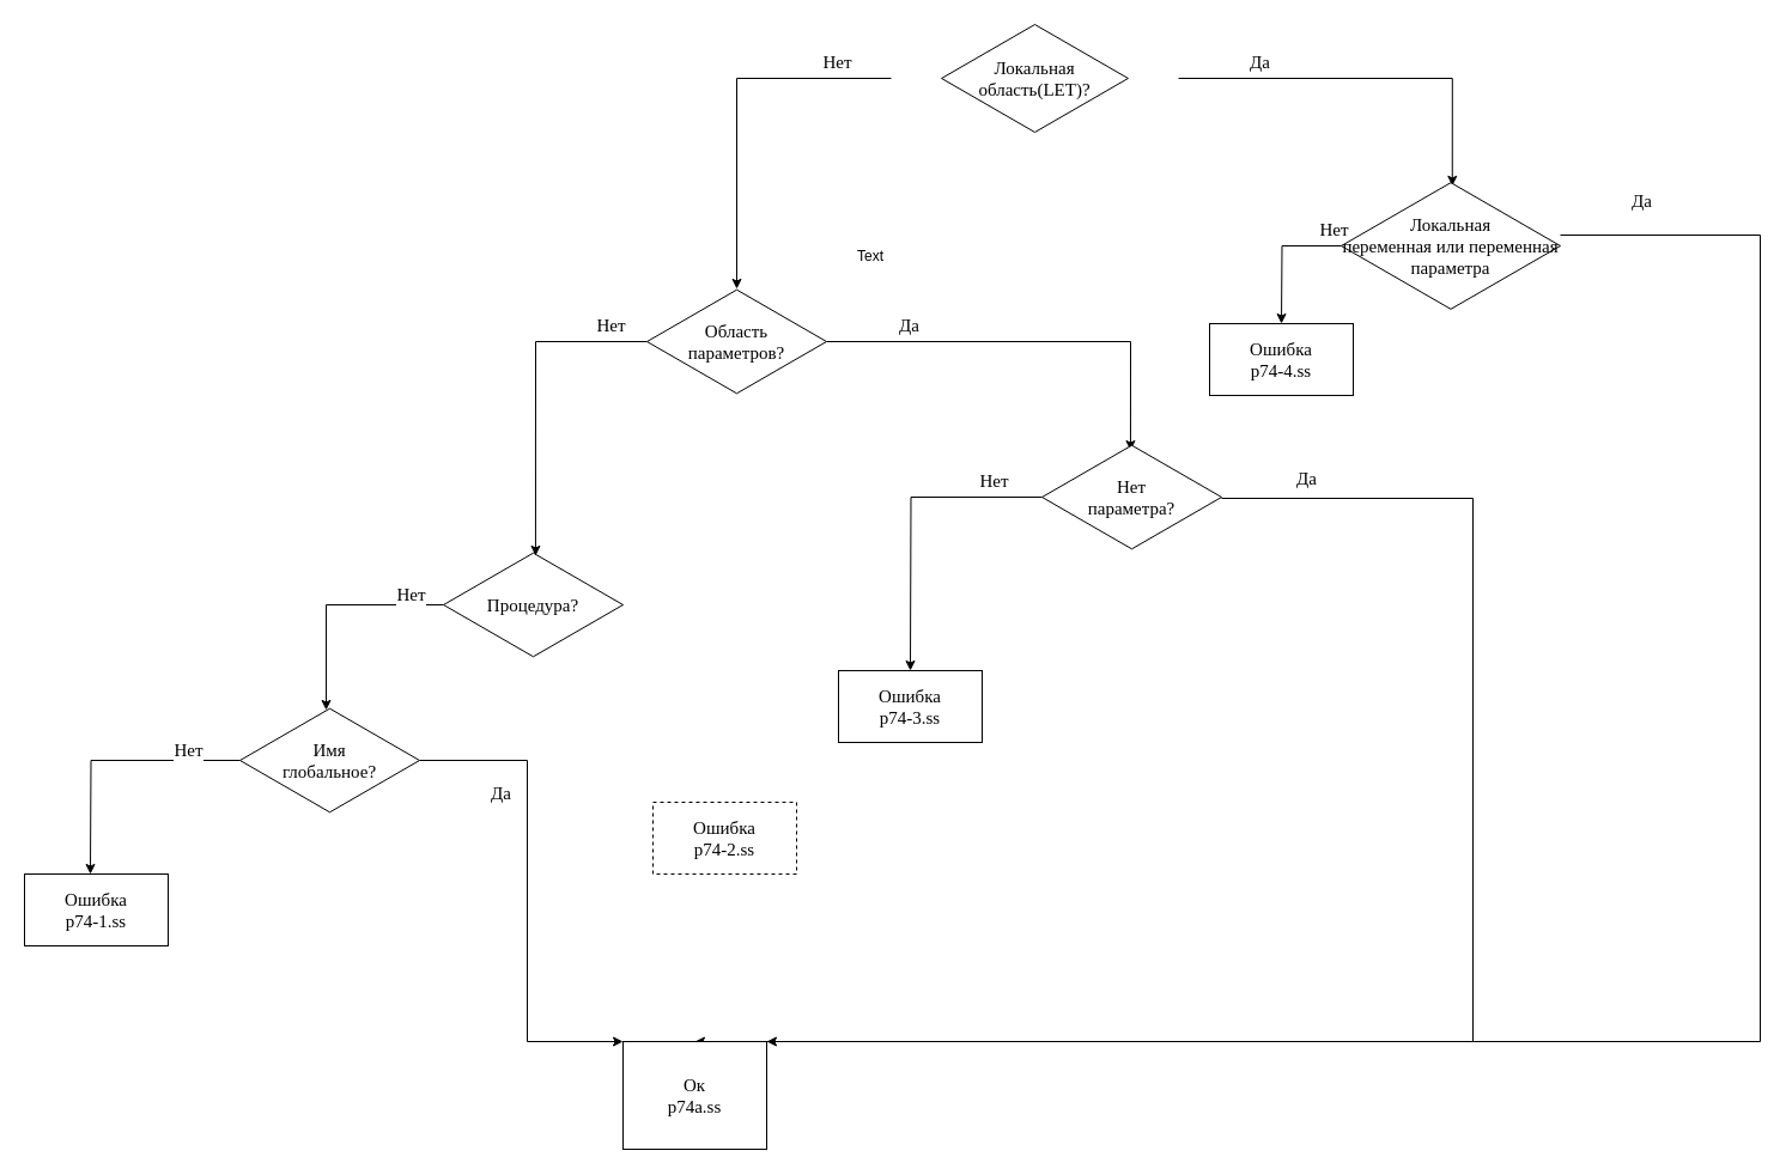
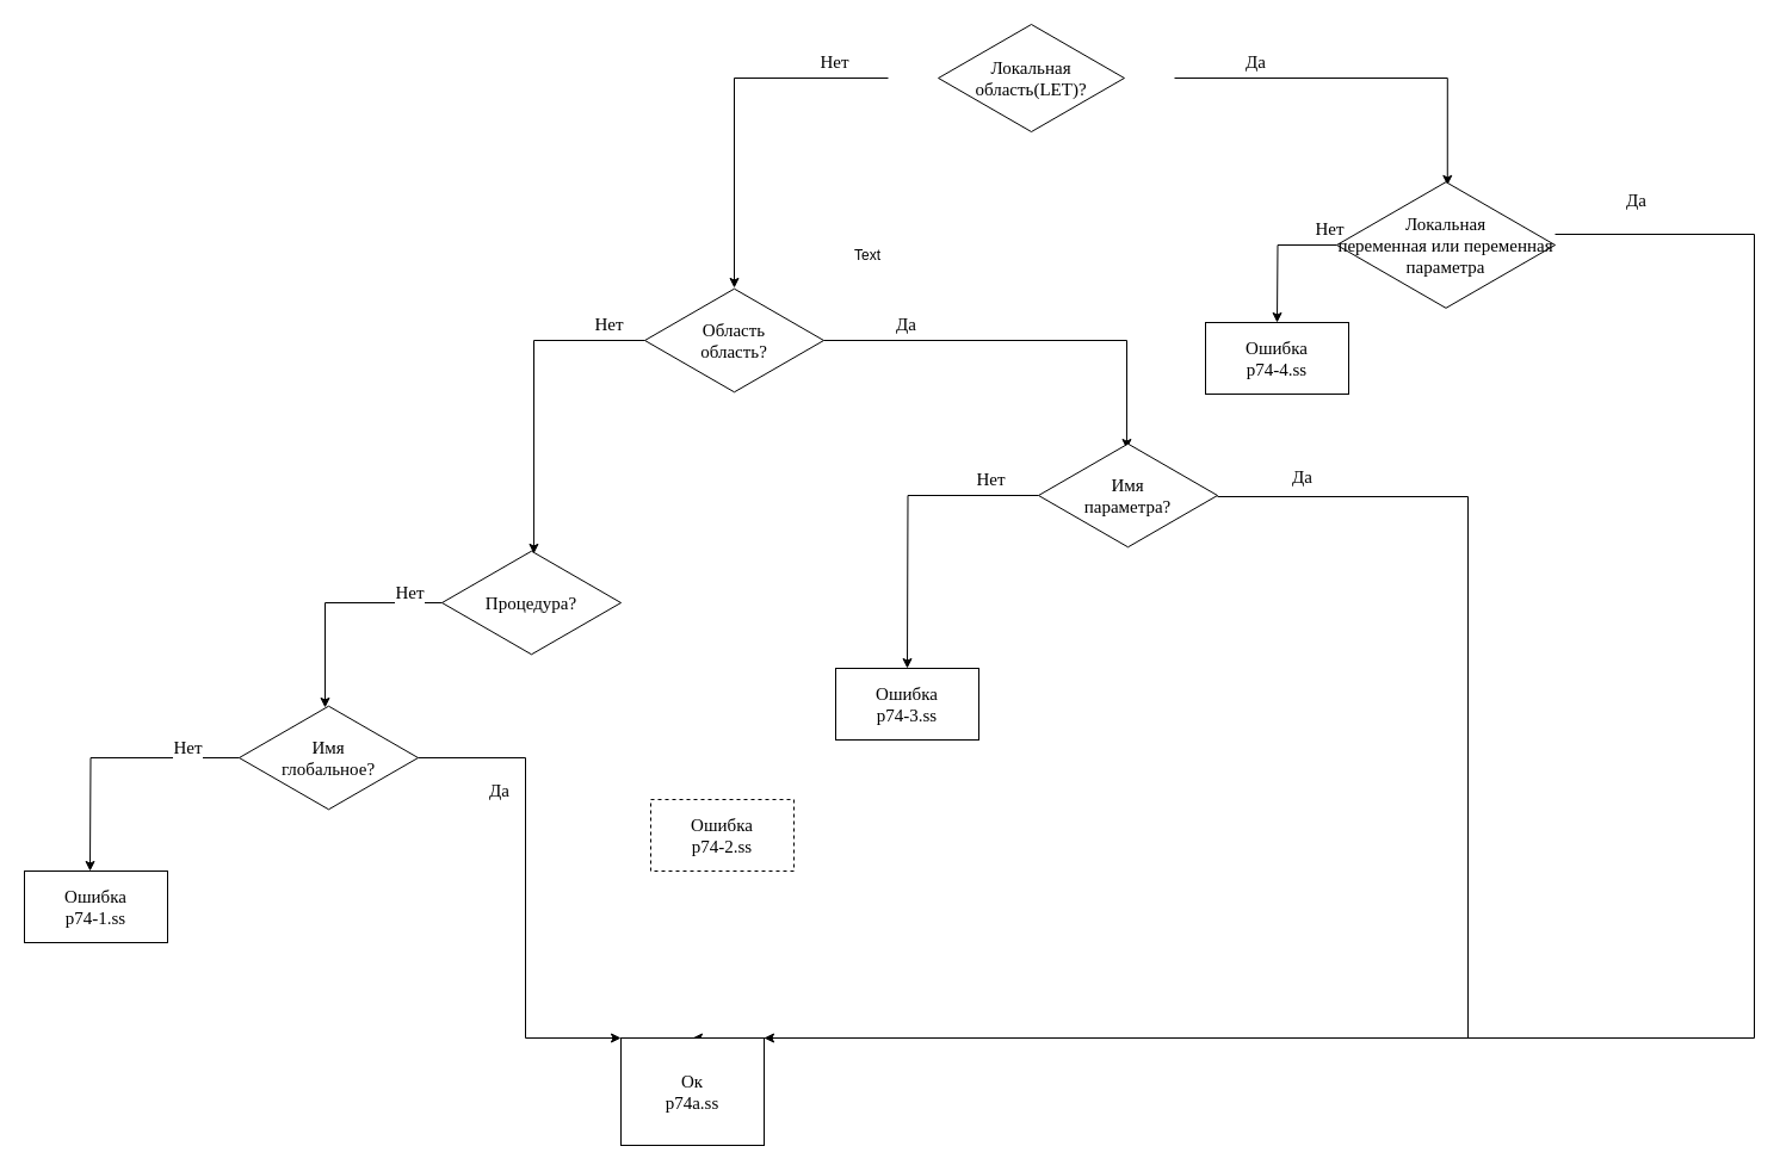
  <mxCell id="0" />
  <mxCell id="1" parent="0" />
  <mxCell id="2" style="edgeStyle=orthogonalEdgeStyle;rounded=0;html=1;entryX=0.507;entryY=0.044;entryPerimeter=0;jettySize=auto;orthogonalLoop=1;fontFamily=Verdana;fontSize=15;" parent="1" source="6" target="11" edge="1"><mxGeometry relative="1" as="geometry" /></mxCell>
  <mxCell id="3" value="Да" style="text;html=1;resizable=0;points=[];align=center;verticalAlign=middle;labelBackgroundColor=#ffffff;fontFamily=Verdana;fontSize=15;" parent="2" vertex="1" connectable="0"><mxGeometry x="-0.611" y="1" relative="1" as="geometry"><mxPoint x="5" y="-14" as="offset" /></mxGeometry></mxCell>
  <mxCell id="4" style="edgeStyle=orthogonalEdgeStyle;rounded=0;html=1;entryX=0.5;entryY=0.011;entryPerimeter=0;jettySize=auto;orthogonalLoop=1;fontFamily=Verdana;fontSize=15;" parent="1" source="6" target="16" edge="1"><mxGeometry relative="1" as="geometry" /></mxCell>
  <mxCell id="5" value="Нет" style="text;html=1;resizable=0;points=[];align=center;verticalAlign=middle;labelBackgroundColor=#ffffff;fontFamily=Verdana;fontSize=15;" parent="4" vertex="1" connectable="0"><mxGeometry x="-0.73" relative="1" as="geometry"><mxPoint x="-5" y="-15" as="offset" /></mxGeometry></mxCell>
  <mxCell id="6" value="Локальная &lt;br style=&quot;font-size: 15px&quot;&gt;область(LET)?" style="html=1;whiteSpace=wrap;aspect=fixed;shape=isoRectangle;fontFamily=Verdana;fontSize=15;" parent="1" vertex="1"><mxGeometry x="744" y="20" width="240" height="90" as="geometry" /></mxCell>
  <mxCell id="7" style="edgeStyle=orthogonalEdgeStyle;rounded=0;html=1;jettySize=auto;orthogonalLoop=1;fontFamily=Verdana;fontSize=15;" parent="1" source="11" edge="1"><mxGeometry relative="1" as="geometry"><mxPoint x="1070" y="270" as="targetPoint" /></mxGeometry></mxCell>
  <mxCell id="8" value="Нет" style="text;html=1;resizable=0;points=[];align=center;verticalAlign=middle;labelBackgroundColor=#ffffff;fontFamily=Verdana;fontSize=15;" parent="7" vertex="1" connectable="0"><mxGeometry x="-0.775" y="-1" relative="1" as="geometry"><mxPoint x="6" y="-14" as="offset" /></mxGeometry></mxCell>
  <mxCell id="9" style="edgeStyle=orthogonalEdgeStyle;rounded=0;html=1;jettySize=auto;orthogonalLoop=1;fontFamily=Verdana;fontSize=15;" parent="1" source="11" target="31" edge="1"><mxGeometry relative="1" as="geometry"><mxPoint x="1190" y="255" as="targetPoint" /><Array as="points"><mxPoint x="1470" y="196" /><mxPoint x="1470" y="870" /><mxPoint x="605" y="870" /></Array></mxGeometry></mxCell>
  <mxCell id="10" value="Да" style="text;html=1;resizable=0;points=[];align=center;verticalAlign=middle;labelBackgroundColor=#ffffff;fontFamily=Verdana;fontSize=15;" parent="9" vertex="1" connectable="0"><mxGeometry x="-0.575" relative="1" as="geometry"><mxPoint x="-100" y="-218" as="offset" /></mxGeometry></mxCell>
  <mxCell id="11" value="Локальная &lt;br style=&quot;font-size: 15px&quot;&gt;переменная или переменная параметра" style="html=1;whiteSpace=wrap;aspect=fixed;shape=isoRectangle;fontFamily=Verdana;fontSize=15;" parent="1" vertex="1"><mxGeometry x="1120" y="150" width="183" height="110" as="geometry" /></mxCell>
  <mxCell id="12" style="edgeStyle=orthogonalEdgeStyle;rounded=0;html=1;entryX=0.493;entryY=0.067;jettySize=auto;orthogonalLoop=1;entryPerimeter=0;fontFamily=Verdana;fontSize=15;" parent="1" source="16" target="21" edge="1"><mxGeometry relative="1" as="geometry" /></mxCell>
  <mxCell id="13" value="Да" style="text;html=1;resizable=0;points=[];align=center;verticalAlign=middle;labelBackgroundColor=#ffffff;fontFamily=Verdana;fontSize=15;" parent="12" vertex="1" connectable="0"><mxGeometry x="-0.608" y="-2" relative="1" as="geometry"><mxPoint y="-17" as="offset" /></mxGeometry></mxCell>
  <mxCell id="14" style="edgeStyle=orthogonalEdgeStyle;rounded=0;html=1;entryX=0.513;entryY=0.044;entryPerimeter=0;jettySize=auto;orthogonalLoop=1;fontFamily=Verdana;fontSize=15;" parent="1" source="16" target="29" edge="1"><mxGeometry relative="1" as="geometry" /></mxCell>
  <mxCell id="15" value="Нет" style="text;html=1;resizable=0;points=[];align=center;verticalAlign=middle;labelBackgroundColor=#ffffff;fontFamily=Verdana;fontSize=15;" parent="14" vertex="1" connectable="0"><mxGeometry x="-0.777" y="-1" relative="1" as="geometry"><mxPoint x="-1" y="-14" as="offset" /></mxGeometry></mxCell>
- <mxCell id="16" value="Область&lt;br style=&quot;font-size: 15px;&quot;&gt;параметров?" style="html=1;whiteSpace=wrap;aspect=fixed;shape=isoRectangle;fontFamily=Verdana;fontSize=15;" parent="1" vertex="1"><mxGeometry x="540" y="240" width="150" height="90" as="geometry" /></mxCell>
+ <mxCell id="16" value="Область&lt;br style=&quot;font-size: 15px;&quot;&gt;область?" style="html=1;whiteSpace=wrap;aspect=fixed;shape=isoRectangle;fontFamily=Verdana;fontSize=15;" parent="1" vertex="1"><mxGeometry x="540" y="240" width="150" height="90" as="geometry" /></mxCell>
  <mxCell id="17" style="edgeStyle=orthogonalEdgeStyle;rounded=0;html=1;entryX=0.5;entryY=0;jettySize=auto;orthogonalLoop=1;fontFamily=Verdana;fontSize=15;" parent="1" source="21" target="31" edge="1"><mxGeometry relative="1" as="geometry"><mxPoint x="970" y="460" as="targetPoint" /><Array as="points"><mxPoint x="1230" y="416" /><mxPoint x="1230" y="870" /><mxPoint x="605" y="870" /></Array></mxGeometry></mxCell>
  <mxCell id="18" value="Да" style="text;html=1;resizable=0;points=[];align=center;verticalAlign=middle;labelBackgroundColor=#ffffff;fontFamily=Verdana;fontSize=15;" parent="17" vertex="1" connectable="0"><mxGeometry x="-0.382" relative="1" as="geometry"><mxPoint x="-140" y="-214" as="offset" /></mxGeometry></mxCell>
  <mxCell id="19" style="edgeStyle=orthogonalEdgeStyle;rounded=0;html=1;jettySize=auto;orthogonalLoop=1;fontFamily=Verdana;fontSize=15;" parent="1" source="21" edge="1"><mxGeometry relative="1" as="geometry"><mxPoint x="760" y="560" as="targetPoint" /></mxGeometry></mxCell>
  <mxCell id="20" value="Нет" style="text;html=1;resizable=0;points=[];align=center;verticalAlign=middle;labelBackgroundColor=#ffffff;fontFamily=Verdana;fontSize=15;" parent="19" vertex="1" connectable="0"><mxGeometry x="-0.68" relative="1" as="geometry"><mxPoint y="-15" as="offset" /></mxGeometry></mxCell>
- <mxCell id="21" value="Нет&lt;br style=&quot;font-size: 15px;&quot;&gt;параметра?" style="html=1;whiteSpace=wrap;aspect=fixed;shape=isoRectangle;fontFamily=Verdana;fontSize=15;" parent="1" vertex="1"><mxGeometry x="870" y="370" width="150" height="90" as="geometry" /></mxCell>
+ <mxCell id="21" value="Имя&lt;br style=&quot;font-size: 15px;&quot;&gt;параметра?" style="html=1;whiteSpace=wrap;aspect=fixed;shape=isoRectangle;fontFamily=Verdana;fontSize=15;" parent="1" vertex="1"><mxGeometry x="870" y="370" width="150" height="90" as="geometry" /></mxCell>
  <mxCell id="22" style="edgeStyle=orthogonalEdgeStyle;rounded=0;html=1;entryX=0.5;entryY=0;jettySize=auto;orthogonalLoop=1;fontFamily=Verdana;fontSize=15;" parent="1" source="26" edge="1"><mxGeometry relative="1" as="geometry"><mxPoint x="75" y="730" as="targetPoint" /></mxGeometry></mxCell>
  <mxCell id="23" value="Нет" style="text;html=1;resizable=0;points=[];align=center;verticalAlign=middle;labelBackgroundColor=#ffffff;fontFamily=Verdana;fontSize=15;" parent="22" vertex="1" connectable="0"><mxGeometry x="-0.6" y="-2" relative="1" as="geometry"><mxPoint y="-8" as="offset" /></mxGeometry></mxCell>
  <mxCell id="24" style="edgeStyle=orthogonalEdgeStyle;rounded=0;html=1;jettySize=auto;orthogonalLoop=1;fontFamily=Verdana;fontSize=15;" parent="1" source="26" target="31" edge="1"><mxGeometry relative="1" as="geometry"><mxPoint x="610" y="880" as="targetPoint" /><Array as="points"><mxPoint x="440" y="635" /><mxPoint x="440" y="870" /><mxPoint x="605" y="870" /></Array></mxGeometry></mxCell>
  <mxCell id="25" value="Да" style="text;html=1;resizable=0;points=[];align=center;verticalAlign=middle;labelBackgroundColor=#ffffff;fontSize=15;fontFamily=Verdana;" parent="24" vertex="1" connectable="0"><mxGeometry x="-0.36" y="1" relative="1" as="geometry"><mxPoint x="-24" y="-14" as="offset" /></mxGeometry></mxCell>
  <mxCell id="26" value="Имя &lt;br style=&quot;font-size: 15px;&quot;&gt;глобальное?" style="html=1;whiteSpace=wrap;aspect=fixed;shape=isoRectangle;fontFamily=Verdana;fontSize=15;" parent="1" vertex="1"><mxGeometry x="200" y="590" width="150" height="90" as="geometry" /></mxCell>
  <mxCell id="27" style="edgeStyle=orthogonalEdgeStyle;rounded=0;html=1;jettySize=auto;orthogonalLoop=1;fontFamily=Verdana;fontSize=15;entryX=0.48;entryY=0.033;entryPerimeter=0;" parent="1" source="29" target="26" edge="1"><mxGeometry relative="1" as="geometry"><mxPoint x="290" y="590" as="targetPoint" /></mxGeometry></mxCell>
  <mxCell id="28" value="Нет" style="text;html=1;resizable=0;points=[];align=center;verticalAlign=middle;labelBackgroundColor=#ffffff;fontFamily=Verdana;fontSize=15;" parent="27" vertex="1" connectable="0"><mxGeometry x="-0.746" y="-3" relative="1" as="geometry"><mxPoint x="-4" y="-7" as="offset" /></mxGeometry></mxCell>
  <mxCell id="29" value="Процедура?" style="html=1;whiteSpace=wrap;aspect=fixed;shape=isoRectangle;fontFamily=Verdana;fontSize=15;" parent="1" vertex="1"><mxGeometry x="370" y="460" width="150" height="90" as="geometry" /></mxCell>
  <mxCell id="30" value="Ошибка&lt;br&gt;p74-2.ss&lt;br&gt;" style="rounded=0;whiteSpace=wrap;html=1;fontFamily=Verdana;fontSize=15;dashed=1;" parent="1" vertex="1"><mxGeometry x="545" y="670" width="120" height="60" as="geometry" /></mxCell>
  <mxCell id="31" value="Ок&lt;br&gt;p74a.ss&lt;br&gt;" style="rounded=0;whiteSpace=wrap;html=1;fontFamily=Verdana;fontSize=15;" parent="1" vertex="1"><mxGeometry x="520" y="870" width="120" height="90" as="geometry" /></mxCell>
  <mxCell id="32" value="Ошибка&lt;br&gt;p74-4.ss&lt;br&gt;" style="rounded=0;whiteSpace=wrap;html=1;fontFamily=Verdana;fontSize=15;" vertex="1" parent="1"><mxGeometry x="1010" y="270" width="120" height="60" as="geometry" /></mxCell>
  <mxCell id="33" value="Ошибка&lt;br&gt;p74-3.ss&lt;br&gt;" style="rounded=0;whiteSpace=wrap;html=1;fontFamily=Verdana;fontSize=15;" vertex="1" parent="1"><mxGeometry x="700" y="560" width="120" height="60" as="geometry" /></mxCell>
  <mxCell id="34" value="Ошибка&lt;br&gt;p74-1.ss&lt;br&gt;" style="rounded=0;whiteSpace=wrap;html=1;fontFamily=Verdana;fontSize=15;" vertex="1" parent="1"><mxGeometry x="20" y="730" width="120" height="60" as="geometry" /></mxCell>
  <mxCell id="35" value="Text" style="text;html=1;resizable=0;points=[];autosize=1;align=left;verticalAlign=top;spacingTop=-4;" vertex="1" parent="1"><mxGeometry x="714" y="204" width="40" height="20" as="geometry" /></mxCell>
